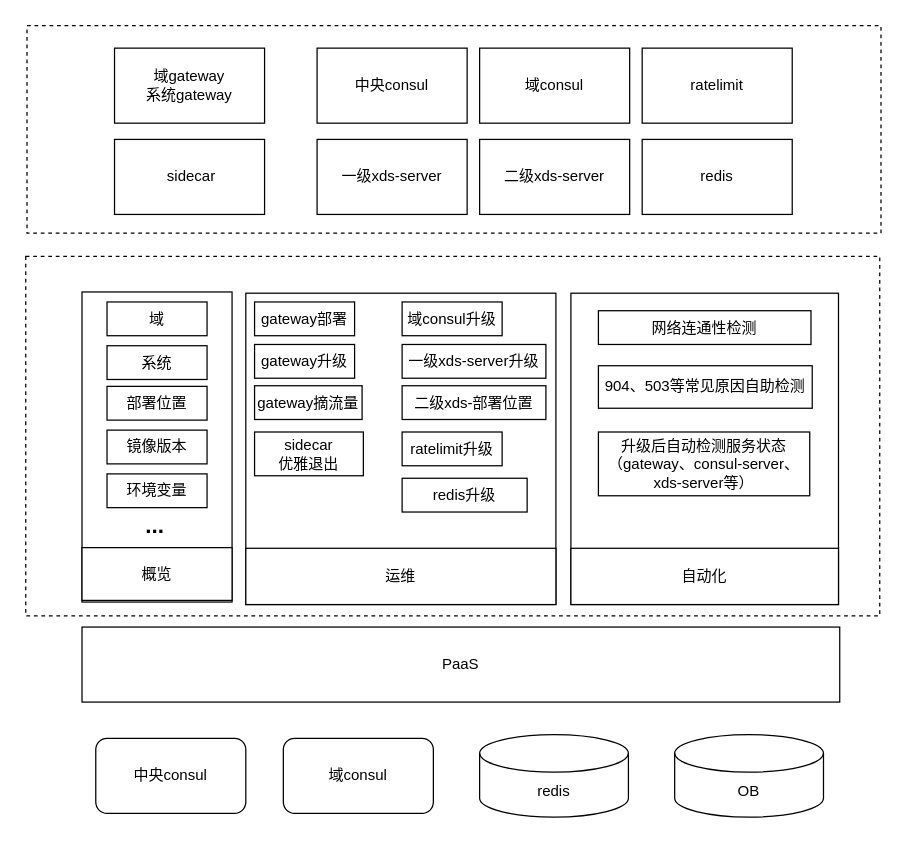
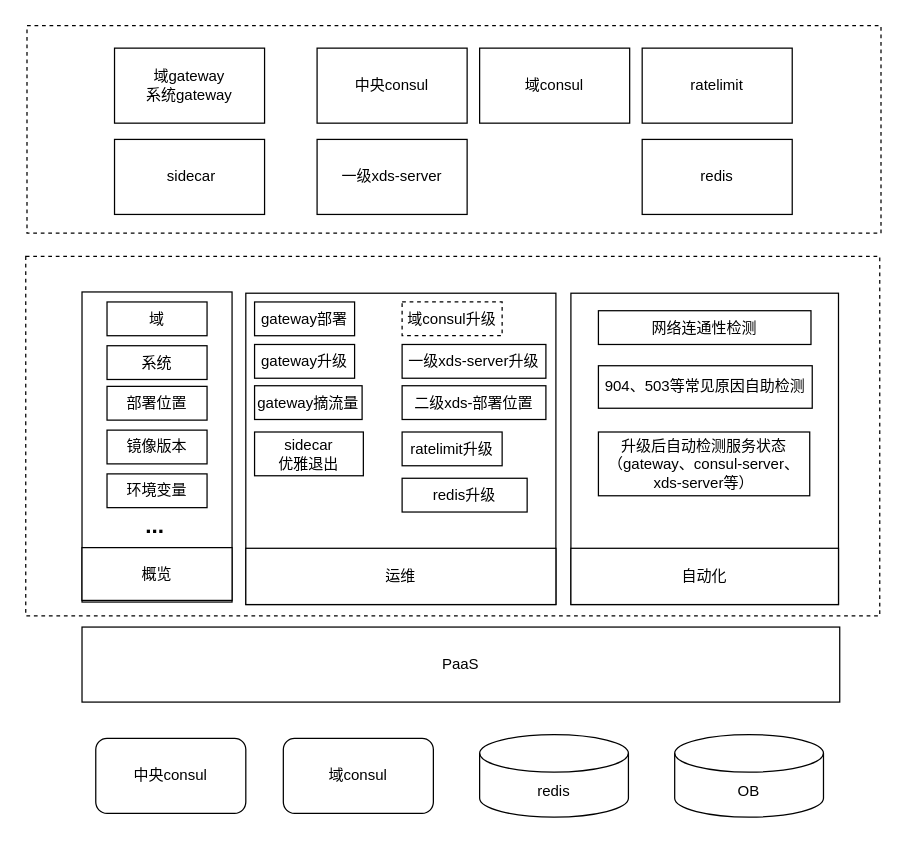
  <mxCell id="0" />
  <mxCell id="1" parent="0" />
  <mxCell id="2" value="" style="group" vertex="1" connectable="0" parent="1"><mxGeometry x="65" y="233" width="638" height="259" as="geometry" /></mxCell>
  <mxCell id="3" value="" style="rounded=0;whiteSpace=wrap;html=1;dashed=1;" vertex="1" parent="2"><mxGeometry x="-45" y="-28.5" width="683" height="287.5" as="geometry" /></mxCell>
  <mxCell id="4" value="" style="rounded=0;whiteSpace=wrap;html=1;" vertex="1" parent="2"><mxGeometry width="120" height="248.0" as="geometry" /></mxCell>
  <mxCell id="5" value="概览" style="rounded=0;whiteSpace=wrap;html=1;" vertex="1" parent="2"><mxGeometry y="204.468" width="120" height="42.213" as="geometry" /></mxCell>
  <mxCell id="6" value="部署位置" style="rounded=0;whiteSpace=wrap;html=1;" vertex="1" parent="2"><mxGeometry x="20" y="75.5" width="80" height="27" as="geometry" /></mxCell>
  <mxCell id="7" value="镜像版本" style="rounded=0;whiteSpace=wrap;html=1;" vertex="1" parent="2"><mxGeometry x="20" y="110.5" width="80" height="27" as="geometry" /></mxCell>
  <mxCell id="8" value="环境变量" style="rounded=0;whiteSpace=wrap;html=1;" vertex="1" parent="2"><mxGeometry x="20" y="145.5" width="80" height="27" as="geometry" /></mxCell>
  <mxCell id="9" value="&lt;span style=&quot;font-size: 18px;&quot;&gt;&lt;b&gt;...&lt;/b&gt;&lt;/span&gt;" style="text;html=1;align=center;verticalAlign=middle;resizable=0;points=[];autosize=1;strokeColor=none;fillColor=none;" vertex="1" parent="2"><mxGeometry x="41" y="170.47" width="33" height="34" as="geometry" /></mxCell>
  <mxCell id="10" value="域" style="rounded=0;whiteSpace=wrap;html=1;" vertex="1" parent="2"><mxGeometry x="20" y="8" width="80" height="27" as="geometry" /></mxCell>
  <mxCell id="11" value="系统" style="rounded=0;whiteSpace=wrap;html=1;" vertex="1" parent="2"><mxGeometry x="20" y="43" width="80" height="27" as="geometry" /></mxCell>
  <mxCell id="12" value="" style="rounded=0;whiteSpace=wrap;html=1;dashed=1;" vertex="1" parent="1"><mxGeometry x="21" y="20" width="683" height="166" as="geometry" /></mxCell>
  <mxCell id="13" value="域gateway&lt;div&gt;系统gateway&lt;/div&gt;" style="rounded=0;whiteSpace=wrap;html=1;" vertex="1" parent="1"><mxGeometry x="91" y="38" width="120" height="60" as="geometry" /></mxCell>
  <mxCell id="14" value="&amp;nbsp;sidecar" style="rounded=0;whiteSpace=wrap;html=1;" vertex="1" parent="1"><mxGeometry x="91" y="111" width="120" height="60" as="geometry" /></mxCell>
  <mxCell id="15" value="中央consul" style="rounded=0;whiteSpace=wrap;html=1;" vertex="1" parent="1"><mxGeometry x="253" y="38" width="120" height="60" as="geometry" /></mxCell>
  <mxCell id="16" value="域consul" style="rounded=0;whiteSpace=wrap;html=1;" vertex="1" parent="1"><mxGeometry x="383" y="38" width="120" height="60" as="geometry" /></mxCell>
  <mxCell id="17" value="ratelimit" style="rounded=0;whiteSpace=wrap;html=1;" vertex="1" parent="1"><mxGeometry x="513" y="38" width="120" height="60" as="geometry" /></mxCell>
  <mxCell id="18" value="一级xds-server" style="rounded=0;whiteSpace=wrap;html=1;" vertex="1" parent="1"><mxGeometry x="253" y="111" width="120" height="60" as="geometry" /></mxCell>
- <mxCell id="19" value="二级xds-server" style="rounded=0;whiteSpace=wrap;html=1;" vertex="1" parent="1"><mxGeometry x="383" y="111" width="120" height="60" as="geometry" /></mxCell>
  <mxCell id="20" value="redis" style="rounded=0;whiteSpace=wrap;html=1;" vertex="1" parent="1"><mxGeometry x="513" y="111" width="120" height="60" as="geometry" /></mxCell>
  <mxCell id="21" value="" style="group" vertex="1" connectable="0" parent="1"><mxGeometry x="196" y="234" width="248" height="249" as="geometry" /></mxCell>
  <mxCell id="22" value="" style="rounded=0;whiteSpace=wrap;html=1;" vertex="1" parent="21"><mxGeometry width="248" height="249" as="geometry" /></mxCell>
  <mxCell id="23" value="运维" style="rounded=0;whiteSpace=wrap;html=1;" vertex="1" parent="21"><mxGeometry y="204" width="248" height="45" as="geometry" /></mxCell>
  <mxCell id="24" value="gateway部署" style="rounded=0;whiteSpace=wrap;html=1;" vertex="1" parent="21"><mxGeometry x="7" y="7" width="80" height="27" as="geometry" /></mxCell>
  <mxCell id="25" value="gateway摘流量" style="rounded=0;whiteSpace=wrap;html=1;" vertex="1" parent="21"><mxGeometry x="7" y="74" width="86" height="27" as="geometry" /></mxCell>
  <mxCell id="26" value="sidecar&lt;div&gt;优雅退出&lt;/div&gt;" style="rounded=0;whiteSpace=wrap;html=1;" vertex="1" parent="21"><mxGeometry x="7" y="111" width="87" height="35" as="geometry" /></mxCell>
- <mxCell id="27" value="域consul升级" style="rounded=0;whiteSpace=wrap;html=1;" vertex="1" parent="21"><mxGeometry x="125" y="7" width="80" height="27" as="geometry" /></mxCell>
+ <mxCell id="27" value="域consul升级" style="rounded=0;whiteSpace=wrap;html=1;dashed=1;" vertex="1" parent="21"><mxGeometry x="125" y="7" width="80" height="27" as="geometry" /></mxCell>
  <mxCell id="28" value="gateway升级" style="rounded=0;whiteSpace=wrap;html=1;" vertex="1" parent="21"><mxGeometry x="7" y="41" width="80" height="27" as="geometry" /></mxCell>
  <mxCell id="29" value="一级xds-server升级" style="rounded=0;whiteSpace=wrap;html=1;" vertex="1" parent="21"><mxGeometry x="125" y="41" width="115" height="27" as="geometry" /></mxCell>
  <mxCell id="30" value="二级xds-部署位置" style="rounded=0;whiteSpace=wrap;html=1;" vertex="1" parent="21"><mxGeometry x="125" y="74" width="115" height="27" as="geometry" /></mxCell>
  <mxCell id="31" value="ratelimit升级" style="rounded=0;whiteSpace=wrap;html=1;" vertex="1" parent="21"><mxGeometry x="125" y="111" width="80" height="27" as="geometry" /></mxCell>
  <mxCell id="32" value="redis升级" style="rounded=0;whiteSpace=wrap;html=1;" vertex="1" parent="21"><mxGeometry x="125" y="148" width="100" height="27" as="geometry" /></mxCell>
  <mxCell id="33" value="" style="group" vertex="1" connectable="0" parent="1"><mxGeometry x="456" y="234" width="214" height="249" as="geometry" /></mxCell>
  <mxCell id="34" value="" style="rounded=0;whiteSpace=wrap;html=1;" vertex="1" parent="33"><mxGeometry width="214" height="249" as="geometry" /></mxCell>
  <mxCell id="35" value="自动化" style="rounded=0;whiteSpace=wrap;html=1;" vertex="1" parent="33"><mxGeometry y="204" width="214" height="45" as="geometry" /></mxCell>
  <mxCell id="36" value="904、503等常见原因自助检测" style="rounded=0;whiteSpace=wrap;html=1;" vertex="1" parent="33"><mxGeometry x="22" y="58" width="171" height="34" as="geometry" /></mxCell>
  <mxCell id="37" value="网络连通性检测" style="rounded=0;whiteSpace=wrap;html=1;" vertex="1" parent="33"><mxGeometry x="22" y="14" width="170" height="27" as="geometry" /></mxCell>
  <mxCell id="38" value="升级后自动检测服务状态&lt;div&gt;（gateway、consul-server、&lt;/div&gt;&lt;div&gt;xds-server等）&lt;/div&gt;" style="rounded=0;whiteSpace=wrap;html=1;" vertex="1" parent="33"><mxGeometry x="22" y="111" width="169" height="51" as="geometry" /></mxCell>
  <mxCell id="39" value="域consul" style="rounded=1;whiteSpace=wrap;html=1;" vertex="1" parent="1"><mxGeometry x="226" y="590" width="120" height="60" as="geometry" /></mxCell>
  <mxCell id="40" value="OB" style="shape=cylinder3;whiteSpace=wrap;html=1;boundedLbl=1;backgroundOutline=1;size=15;" vertex="1" parent="1"><mxGeometry x="539" y="587" width="119" height="66" as="geometry" /></mxCell>
  <mxCell id="41" value="中央consul" style="rounded=1;whiteSpace=wrap;html=1;" vertex="1" parent="1"><mxGeometry x="76" y="590" width="120" height="60" as="geometry" /></mxCell>
  <mxCell id="42" value="redis" style="shape=cylinder3;whiteSpace=wrap;html=1;boundedLbl=1;backgroundOutline=1;size=15;" vertex="1" parent="1"><mxGeometry x="383" y="587" width="119" height="66" as="geometry" /></mxCell>
  <mxCell id="43" value="PaaS" style="rounded=0;whiteSpace=wrap;html=1;" vertex="1" parent="1"><mxGeometry x="65" y="501" width="606" height="60" as="geometry" /></mxCell>
